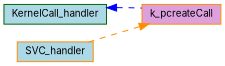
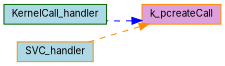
  digraph {
    fontname=Inter
    rankdir=RL
    node [color=darkorange fillcolor=lightblue fontname=Inter fontsize=10 shape=record style=filled]
    edge [dir=back fontname=Inter fontsize=10 labelfontname=Helvetica labelfontsize=10 style=dashed]
    n1 [fillcolor=plum fontcolor=black height=0.2 label=k_pcreateCall width=0.4]
    n2 [color=darkgreen height=0.2 label=KernelCall_handler width=0.4]
    n3 [height=0.2 label=SVC_handler width=0.4]
-   n2 -> n1 [color=blue]
+   n1 -> n2 [color=blue]
    n1 -> n3 [color=darkorange]
  }
